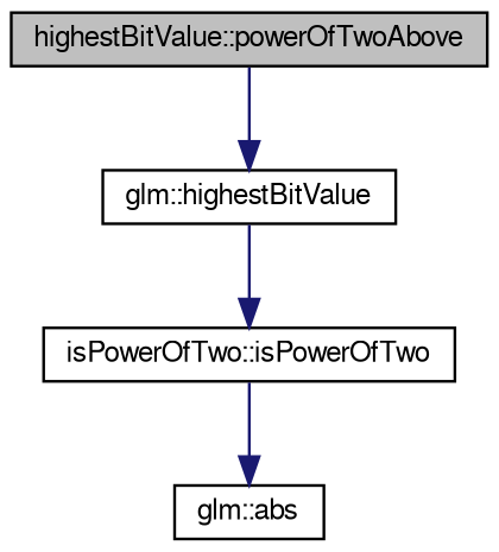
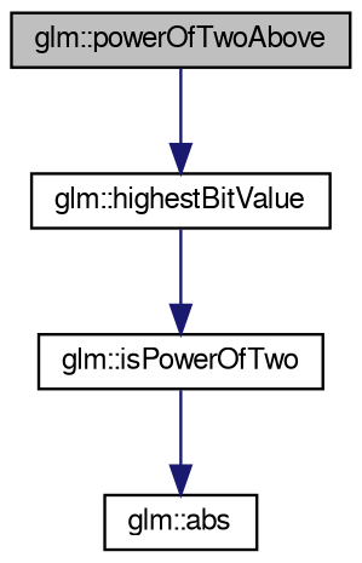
  digraph {
    rankdir=TB
    node [color=black fontname=FreeSans fontsize=10 shape=record]
    edge [color=midnightblue fontname=FreeSans fontsize=10 labelfontname=FreeSans labelfontsize=10 style=solid]
-   n1 [fillcolor=grey75 fontcolor=black height=0.2 label="highestBitValue::powerOfTwoAbove" style=filled width=0.4]
+   n1 [fillcolor=grey75 fontcolor=black height=0.2 label="glm::powerOfTwoAbove" style=filled width=0.4]
    n2 [height=0.2 label="glm::highestBitValue" width=0.4]
-   n3 [height=0.2 label="isPowerOfTwo::isPowerOfTwo" width=0.4]
+   n3 [height=0.2 label="glm::isPowerOfTwo" width=0.4]
    n4 [height=0.2 label="glm::abs" width=0.4]
    n1 -> n2
    n2 -> n3
    n3 -> n4
  }
